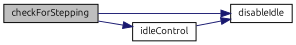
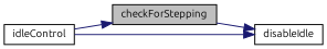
  digraph {
    fontname=Ubuntu
    rankdir=RL
    node [color=black fillcolor=white fontname=Ubuntu fontsize=10 shape=record style=filled]
    edge [color=midnightblue dir=back fontname=Ubuntu fontsize=10 labelfontname=Helvetica labelfontsize=10 style=solid]
    n1 [fillcolor=grey75 fontcolor=black height=0.2 label=checkForStepping width=0.4]
    n2 [height=0.2 label=idleControl width=0.4]
    n3 [height=0.2 label=disableIdle width=0.4]
-   n2 -> n1
+   n1 -> n2
    n3 -> n1
    n3 -> n2
  }
